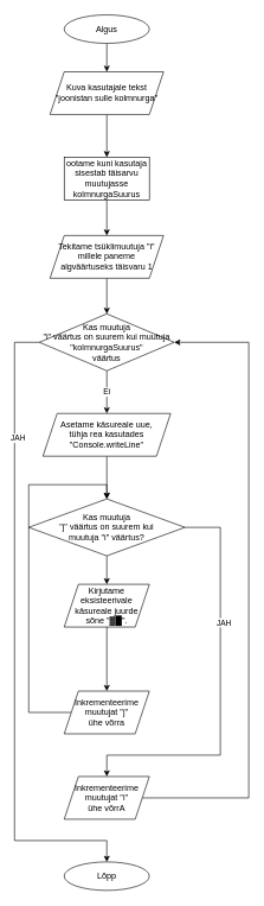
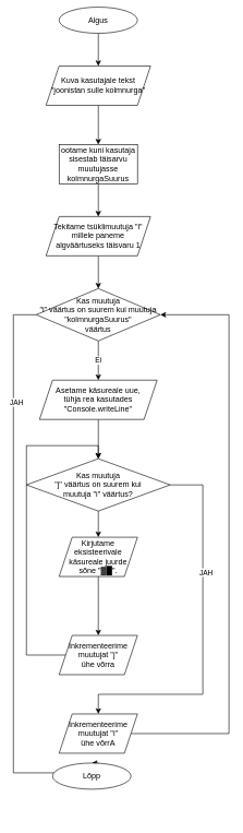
  <mxCell id="0" />
  <mxCell id="1" parent="0" />
  <mxCell id="2" value="" style="edgeStyle=orthogonalEdgeStyle;rounded=0;orthogonalLoop=1;jettySize=auto;html=1;" edge="1" parent="1" source="3" target="5"><mxGeometry relative="1" as="geometry" /></mxCell>
- <mxCell id="3" value="Algus" style="ellipse;whiteSpace=wrap;html=1;" vertex="1" parent="1"><mxGeometry x="90" y="20" width="120" height="40" as="geometry" /></mxCell>
+ <mxCell id="3" value="Algus" style="ellipse;whiteSpace=wrap;html=1;" vertex="1" parent="1"><mxGeometry x="90" y="10" width="120" height="40" as="geometry" /></mxCell>
  <mxCell id="4" value="" style="edgeStyle=orthogonalEdgeStyle;rounded=0;orthogonalLoop=1;jettySize=auto;html=1;" edge="1" parent="1" source="5" target="7"><mxGeometry relative="1" as="geometry" /></mxCell>
  <mxCell id="5" value="Kuva kasutajale tekst&lt;div&gt;&quot;joonistan sulle kolmnurga&quot;&lt;/div&gt;" style="shape=parallelogram;perimeter=parallelogramPerimeter;whiteSpace=wrap;html=1;fixedSize=1;" vertex="1" parent="1"><mxGeometry x="70" y="100" width="160" height="60" as="geometry" /></mxCell>
  <mxCell id="6" value="" style="edgeStyle=orthogonalEdgeStyle;rounded=0;orthogonalLoop=1;jettySize=auto;html=1;" edge="1" parent="1" source="7" target="9"><mxGeometry relative="1" as="geometry" /></mxCell>
  <mxCell id="7" value="ootame kuni kasutaja&lt;div&gt;sisestab täisarvu&lt;/div&gt;&lt;div&gt;muutujasse&lt;/div&gt;&lt;div&gt;kolmnurgaSuurus&lt;/div&gt;" style="whiteSpace=wrap;html=1;" vertex="1" parent="1"><mxGeometry x="90" y="220" width="120" height="60" as="geometry" /></mxCell>
  <mxCell id="8" value="" style="edgeStyle=orthogonalEdgeStyle;rounded=0;orthogonalLoop=1;jettySize=auto;html=1;" edge="1" parent="1" source="9" target="14"><mxGeometry relative="1" as="geometry" /></mxCell>
  <mxCell id="9" value="Tekitame tsüklimuutuja &quot;i&quot;&lt;div&gt;millele paneme&lt;/div&gt;&lt;div&gt;algväärtuseks täisvaru 1&lt;/div&gt;" style="shape=parallelogram;perimeter=parallelogramPerimeter;whiteSpace=wrap;html=1;fixedSize=1;" vertex="1" parent="1"><mxGeometry x="70" y="330" width="160" height="60" as="geometry" /></mxCell>
  <mxCell id="10" value="" style="edgeStyle=orthogonalEdgeStyle;rounded=0;orthogonalLoop=1;jettySize=auto;html=1;" edge="1" parent="1" source="14" target="16"><mxGeometry relative="1" as="geometry" /></mxCell>
  <mxCell id="11" value="Ei" style="edgeLabel;html=1;align=center;verticalAlign=middle;resizable=0;points=[];" vertex="1" connectable="0" parent="10"><mxGeometry x="-0.033" y="-1" relative="1" as="geometry"><mxPoint as="offset" /></mxGeometry></mxCell>
  <mxCell id="12" style="edgeStyle=orthogonalEdgeStyle;rounded=0;orthogonalLoop=1;jettySize=auto;html=1;entryX=0.5;entryY=0;entryDx=0;entryDy=0;" edge="1" parent="1" source="14" target="17"><mxGeometry relative="1" as="geometry"><Array as="points"><mxPoint x="20" y="480" /><mxPoint x="20" y="1180" /><mxPoint x="150" y="1180" /></Array></mxGeometry></mxCell>
  <mxCell id="13" value="JAH" style="edgeLabel;html=1;align=center;verticalAlign=middle;resizable=0;points=[];" vertex="1" connectable="0" parent="12"><mxGeometry x="-0.622" y="4" relative="1" as="geometry"><mxPoint as="offset" /></mxGeometry></mxCell>
  <mxCell id="14" value="Kas muutuja&lt;div&gt;&quot;i&quot; väärtus on suurem kui muutuja &quot;kolmnurgaSuurus&quot;&lt;/div&gt;&lt;div&gt;väärtus&lt;/div&gt;" style="rhombus;whiteSpace=wrap;html=1;" vertex="1" parent="1"><mxGeometry x="55" y="440" width="190" height="80" as="geometry" /></mxCell>
  <mxCell id="15" value="" style="edgeStyle=orthogonalEdgeStyle;rounded=0;orthogonalLoop=1;jettySize=auto;html=1;" edge="1" parent="1" source="16" target="21"><mxGeometry relative="1" as="geometry" /></mxCell>
  <mxCell id="16" value="Asetame käsureale uue,&lt;div&gt;tühja rea kasutades &quot;Console.writeLine&quot;&lt;/div&gt;" style="shape=parallelogram;perimeter=parallelogramPerimeter;whiteSpace=wrap;html=1;fixedSize=1;" vertex="1" parent="1"><mxGeometry x="60" y="580" width="180" height="60" as="geometry" /></mxCell>
- <mxCell id="17" value="Lõpp" style="ellipse;whiteSpace=wrap;html=1;" vertex="1" parent="1"><mxGeometry x="90" y="1210" width="120" height="40" as="geometry" /></mxCell>
+ <mxCell id="17" value="Lõpp" style="ellipse;whiteSpace=wrap;html=1;" vertex="1" parent="1"><mxGeometry x="80" y="1165" width="120" height="40" as="geometry" /></mxCell>
  <mxCell id="18" value="" style="edgeStyle=orthogonalEdgeStyle;rounded=0;orthogonalLoop=1;jettySize=auto;html=1;" edge="1" parent="1" source="21" target="23"><mxGeometry relative="1" as="geometry" /></mxCell>
  <mxCell id="19" value="" style="edgeStyle=orthogonalEdgeStyle;rounded=0;orthogonalLoop=1;jettySize=auto;html=1;" edge="1" parent="1" source="21" target="27"><mxGeometry relative="1" as="geometry"><Array as="points"><mxPoint x="310" y="740" /><mxPoint x="310" y="1060" /><mxPoint x="150" y="1060" /></Array></mxGeometry></mxCell>
  <mxCell id="20" value="JAH" style="edgeLabel;html=1;align=center;verticalAlign=middle;resizable=0;points=[];" vertex="1" connectable="0" parent="19"><mxGeometry x="-0.348" y="4" relative="1" as="geometry"><mxPoint as="offset" /></mxGeometry></mxCell>
  <mxCell id="21" value="Kas muutuja&lt;div&gt;&quot;j&quot; väärtus on suurem kui&lt;/div&gt;&lt;div&gt;muutuja &quot;i&quot; väärtus?&lt;/div&gt;" style="rhombus;whiteSpace=wrap;html=1;" vertex="1" parent="1"><mxGeometry x="40" y="700" width="220" height="80" as="geometry" /></mxCell>
  <mxCell id="22" value="" style="edgeStyle=orthogonalEdgeStyle;rounded=0;orthogonalLoop=1;jettySize=auto;html=1;" edge="1" parent="1" source="23" target="25"><mxGeometry relative="1" as="geometry" /></mxCell>
  <mxCell id="23" value="Kirjutame eksisteerivale&lt;div&gt;käsureale juurde sõne &quot;▓█&quot;.&lt;/div&gt;" style="shape=parallelogram;perimeter=parallelogramPerimeter;whiteSpace=wrap;html=1;fixedSize=1;" vertex="1" parent="1"><mxGeometry x="90" y="820" width="120" height="60" as="geometry" /></mxCell>
  <mxCell id="24" style="edgeStyle=orthogonalEdgeStyle;rounded=0;orthogonalLoop=1;jettySize=auto;html=1;entryX=0.5;entryY=0;entryDx=0;entryDy=0;" edge="1" parent="1" source="25" target="21"><mxGeometry relative="1" as="geometry"><mxPoint x="30" y="670" as="targetPoint" /><Array as="points"><mxPoint x="40" y="1000" /><mxPoint x="40" y="680" /><mxPoint x="150" y="680" /></Array></mxGeometry></mxCell>
  <mxCell id="25" value="Inkrementeerime&lt;div&gt;muutujat &quot;j&quot;&lt;/div&gt;&lt;div&gt;ühe võrra&lt;/div&gt;" style="shape=parallelogram;perimeter=parallelogramPerimeter;whiteSpace=wrap;html=1;fixedSize=1;" vertex="1" parent="1"><mxGeometry x="90" y="970" width="120" height="60" as="geometry" /></mxCell>
  <mxCell id="26" style="edgeStyle=orthogonalEdgeStyle;rounded=0;orthogonalLoop=1;jettySize=auto;html=1;entryX=1;entryY=0.5;entryDx=0;entryDy=0;" edge="1" parent="1" source="27" target="14"><mxGeometry relative="1" as="geometry"><Array as="points"><mxPoint x="350" y="1120" /><mxPoint x="350" y="480" /></Array></mxGeometry></mxCell>
  <mxCell id="27" value="Inkrementeerime&lt;div&gt;muutujat &quot;i&quot;&lt;/div&gt;&lt;div&gt;ühe võrrA&lt;/div&gt;" style="shape=parallelogram;perimeter=parallelogramPerimeter;whiteSpace=wrap;html=1;fixedSize=1;" vertex="1" parent="1"><mxGeometry x="90" y="1090" width="120" height="60" as="geometry" /></mxCell>
